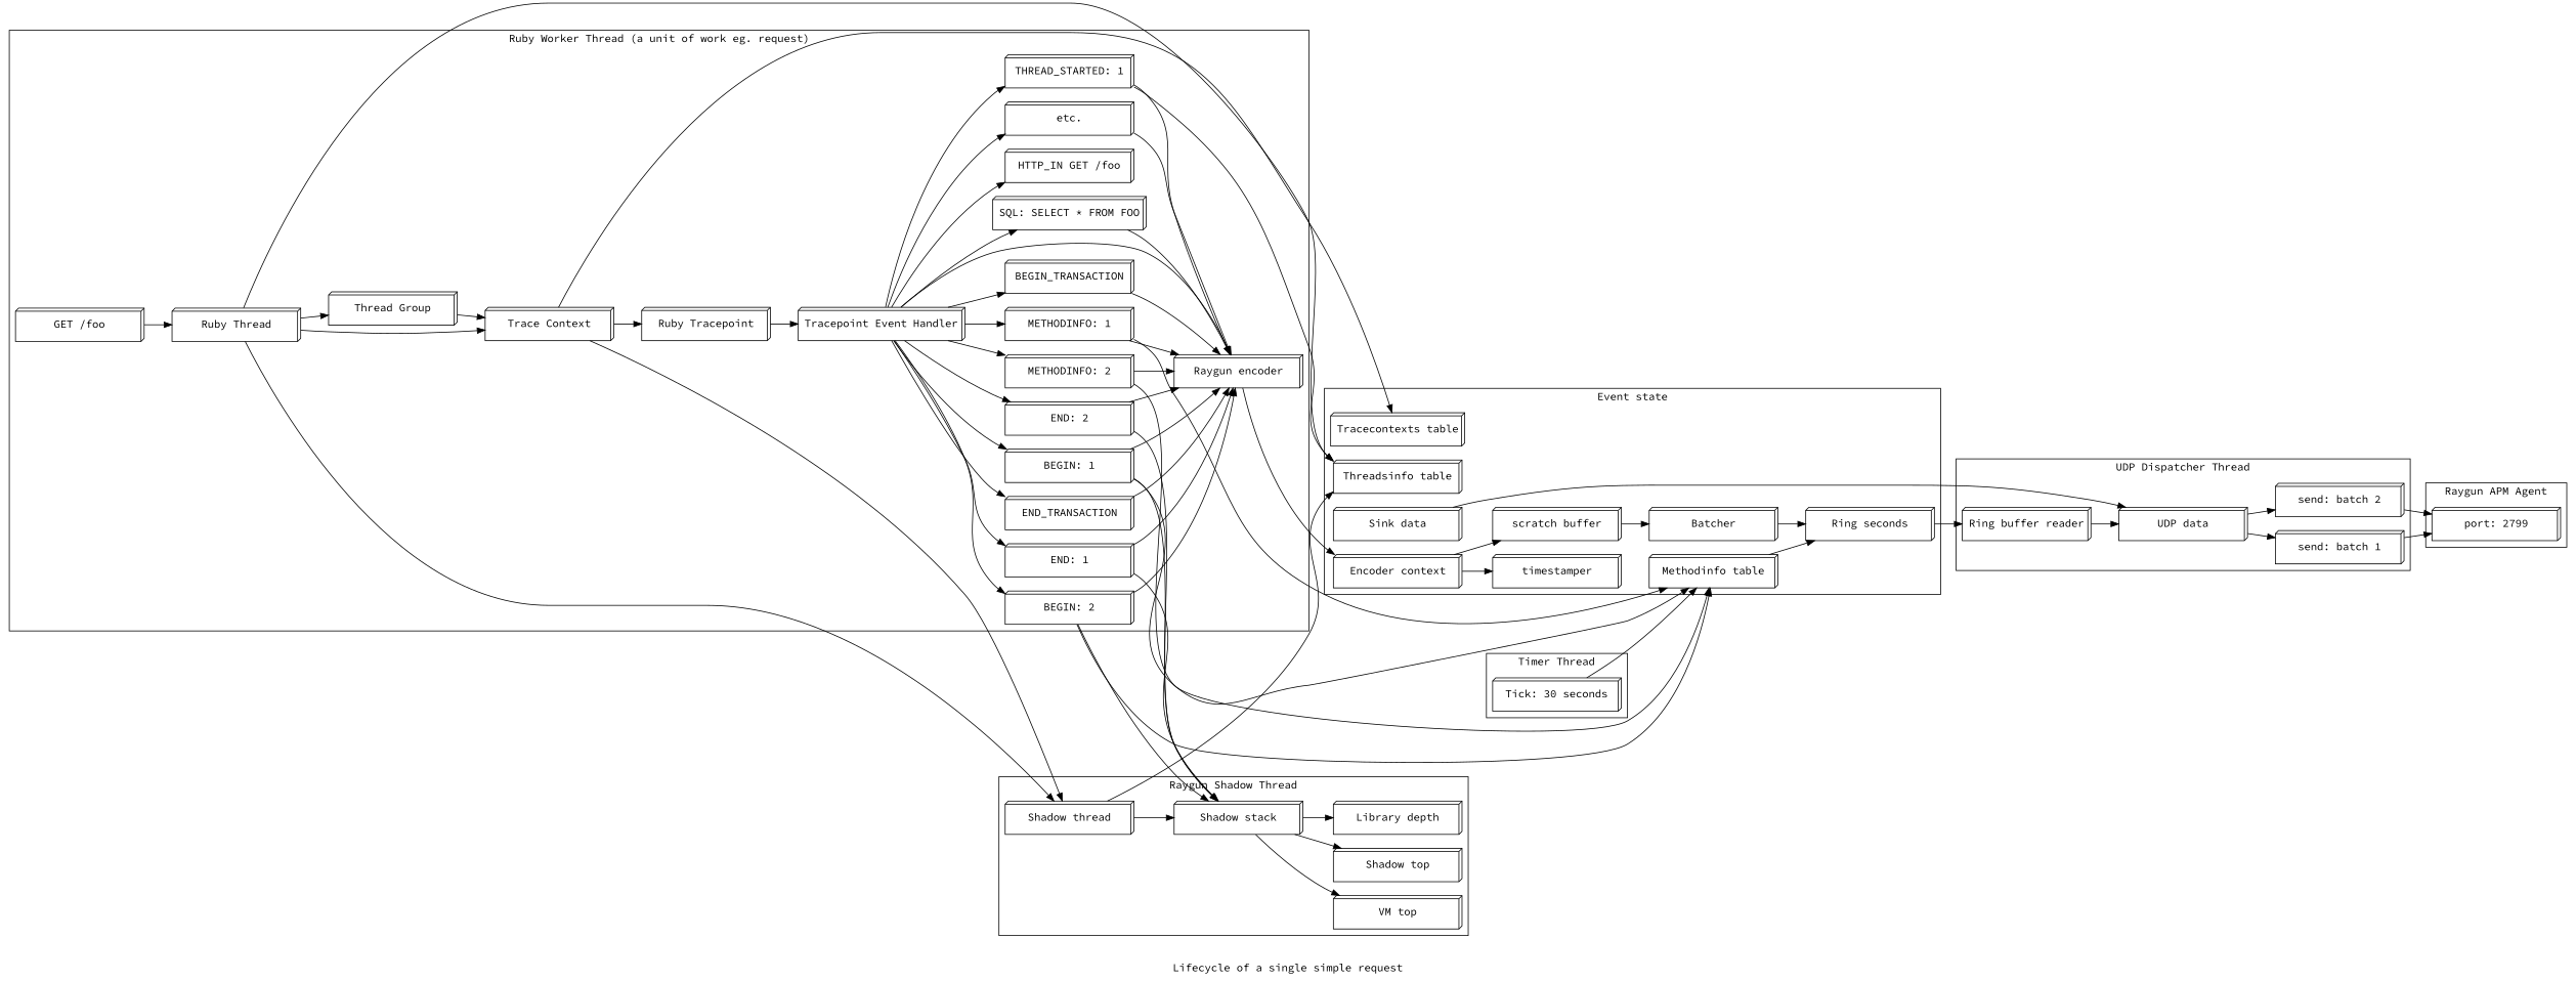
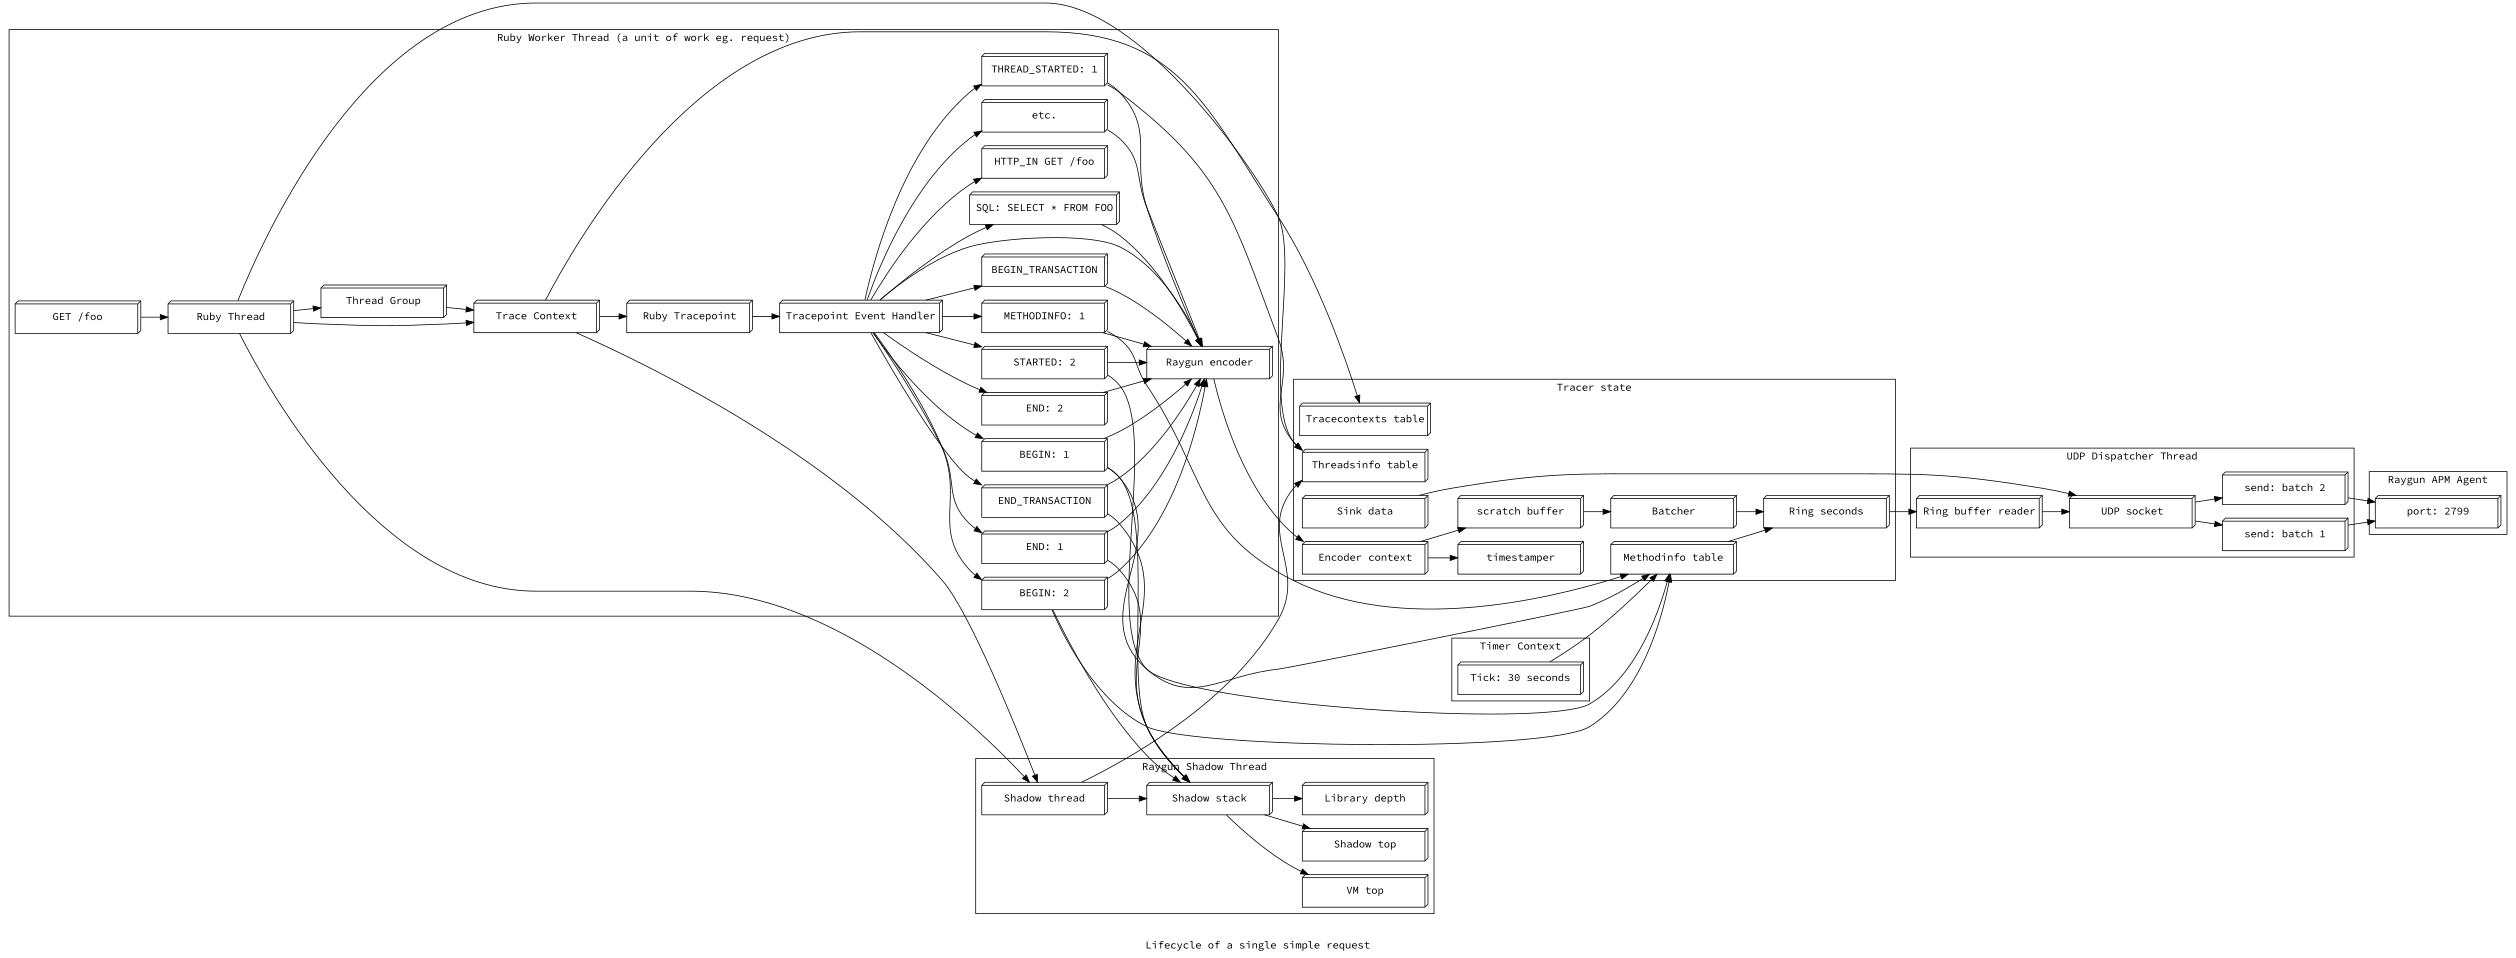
  digraph {
    fontname="Source Code Pro"
    label="Lifecycle of a single simple request"
    rankdir=LR
    node [fontname="Source Code Pro" shape=box3d]
    edge [fontname="Source Code Pro"]
    "GET /foo" [height=0.6 width=2.3]
    "Ruby Thread" [height=0.6 width=2.3]
    "Trace Context" [height=0.6 width=2.3]
    "Thread Group" [height=0.6 width=2.3]
    "Ruby Tracepoint" [height=0.6 width=2.3]
    "Tracepoint Event Handler" [height=0.6 width=2.3]
    BEGIN_TRANSACTION [height=0.6 width=2.3]
    "THREAD_STARTED: 1" [height=0.6 width=2.3]
    "METHODINFO: 1" [height=0.6 width=2.3]
    "BEGIN: 1" [height=0.6 width=2.3]
-   "METHODINFO: 2" [height=0.6 width=2.3]
+   "METHODINFO: 2" [height=0.6 width=2.3 label="STARTED: 2"]
    "BEGIN: 2" [height=0.6 width=2.3]
    "SQL: SELECT * FROM FOO" [height=0.6 width=2.3]
    "etc." [height=0.6 width=2.3]
    "END: 2" [height=0.6 width=2.3]
    "END: 1" [height=0.6 width=2.3]
    "HTTP_IN GET /foo" [height=0.6 width=2.3]
    END_TRANSACTION [height=0.6 width=2.3]
    "Raygun encoder" [height=0.6 width=2.3]
    "Shadow thread" [height=0.6 width=2.3]
    "Shadow stack" [height=0.6 width=2.3]
    "VM top" [height=0.6 width=2.3]
    "Shadow top" [height=0.6 width=2.3]
    "Library depth" [height=0.6 width=2.3]
    "Threadsinfo table" [height=0.6 width=2.3]
    "Tracecontexts table" [height=0.6 width=2.3]
    "Methodinfo table" [height=0.6 width=2.3]
    "Sink data" [height=0.6 width=2.3]
    "Encoder context" [height=0.6 width=2.3]
    timestamper [height=0.6 width=2.3]
    "scratch buffer" [height=0.6 width=2.3]
    Batcher [height=0.6 width=2.3]
    n33 [height=0.6 label="Ring seconds" width=2.3]
-   "UDP socket" [height=0.6 width=2.3 label="UDP data"]
+   "UDP socket" [height=0.6 width=2.3]
    "Ring buffer reader" [height=0.6 width=2.3]
    "send: batch 1" [height=0.6 width=2.3]
    "send: batch 2" [height=0.6 width=2.3]
    "Tick: 30 seconds" [height=0.6 width=2.3]
    "port: 2799" [height=0.6 width=2.3]
    subgraph cluster_1 {
      label="Ruby Worker Thread (a unit of work eg. request)"
      "GET /foo"
      "Ruby Thread"
      "Trace Context"
      "Thread Group"
      "Ruby Tracepoint"
      "Tracepoint Event Handler"
      BEGIN_TRANSACTION
      "THREAD_STARTED: 1"
      "METHODINFO: 1"
      "BEGIN: 1"
      "METHODINFO: 2"
      "BEGIN: 2"
      "SQL: SELECT * FROM FOO"
      "etc."
      "END: 2"
      "END: 1"
      "HTTP_IN GET /foo"
      END_TRANSACTION
      "Raygun encoder"
    }
    subgraph cluster_2 {
      label="HTTP Request"
    }
    subgraph cluster_3 {
      label="Raygun Shadow Thread"
      "Shadow thread"
      "Shadow stack"
      "VM top"
      "Shadow top"
      "Library depth"
    }
    subgraph cluster_4 {
-     label="Event state"
+     label="Tracer state"
      "Threadsinfo table"
      "Tracecontexts table"
      "Methodinfo table"
      "Sink data"
      "Encoder context"
      timestamper
      "scratch buffer"
      Batcher
      n33
    }
    subgraph cluster_5 {
      label="Loosely coupled handoff"
    }
    subgraph cluster_6 {
      label="UDP Dispatcher Thread"
      "UDP socket"
      "Ring buffer reader"
      "send: batch 1"
      "send: batch 2"
    }
    subgraph cluster_7 {
-     label="Timer Thread"
+     label="Timer Context"
      "Tick: 30 seconds"
    }
    subgraph cluster_8 {
      label="Raygun APM Agent"
      "port: 2799"
    }
    "GET /foo" -> "Ruby Thread"
    "Ruby Thread" -> "Trace Context"
    "Ruby Thread" -> "Thread Group"
    "Ruby Thread" -> "Shadow thread"
    "Ruby Thread" -> "Threadsinfo table"
    "Trace Context" -> "Ruby Tracepoint"
    "Trace Context" -> "Shadow thread"
    "Trace Context" -> "Tracecontexts table"
    "Thread Group" -> "Trace Context"
    "Ruby Tracepoint" -> "Tracepoint Event Handler"
    "Tracepoint Event Handler" -> BEGIN_TRANSACTION
    "Tracepoint Event Handler" -> "THREAD_STARTED: 1"
    "Tracepoint Event Handler" -> "METHODINFO: 1"
    "Tracepoint Event Handler" -> "BEGIN: 1"
    "Tracepoint Event Handler" -> "METHODINFO: 2"
    "Tracepoint Event Handler" -> "BEGIN: 2"
    "Tracepoint Event Handler" -> "SQL: SELECT * FROM FOO"
    "Tracepoint Event Handler" -> "etc."
    "Tracepoint Event Handler" -> "END: 2"
    "Tracepoint Event Handler" -> "END: 1"
    "Tracepoint Event Handler" -> "HTTP_IN GET /foo"
    "Tracepoint Event Handler" -> END_TRANSACTION
    "Tracepoint Event Handler" -> "Raygun encoder"
    BEGIN_TRANSACTION -> "Raygun encoder"
    "THREAD_STARTED: 1" -> "Raygun encoder"
    "THREAD_STARTED: 1" -> "Threadsinfo table"
    "METHODINFO: 1" -> "Raygun encoder"
    "METHODINFO: 1" -> "Methodinfo table"
    "BEGIN: 1" -> "Raygun encoder"
    "BEGIN: 1" -> "Shadow stack"
    "BEGIN: 1" -> "Methodinfo table"
    "METHODINFO: 2" -> "Raygun encoder"
    "METHODINFO: 2" -> "Methodinfo table"
    "BEGIN: 2" -> "Raygun encoder"
    "BEGIN: 2" -> "Shadow stack"
    "BEGIN: 2" -> "Methodinfo table"
    "SQL: SELECT * FROM FOO" -> "Raygun encoder"
    "etc." -> "Raygun encoder"
    "END: 2" -> "Raygun encoder"
-   "END: 2" -> "Shadow stack"
+   END_TRANSACTION -> "Shadow stack"
    "END: 1" -> "Raygun encoder"
    "END: 1" -> "Shadow stack"
    END_TRANSACTION -> "Raygun encoder"
    "Raygun encoder" -> "Encoder context"
    "Shadow thread" -> "Shadow stack"
    "Shadow thread" -> "Threadsinfo table"
    "Shadow stack" -> "VM top"
    "Shadow stack" -> "Shadow top"
    "Shadow stack" -> "Library depth"
    "Methodinfo table" -> n33
    "Sink data" -> "UDP socket"
    "Encoder context" -> timestamper
    "Encoder context" -> "scratch buffer"
    "scratch buffer" -> Batcher
    Batcher -> n33
    n33 -> "Ring buffer reader"
    "UDP socket" -> "send: batch 1"
    "UDP socket" -> "send: batch 2"
    "Ring buffer reader" -> "UDP socket"
    "send: batch 1" -> "port: 2799"
    "send: batch 2" -> "port: 2799"
    "Tick: 30 seconds" -> "Methodinfo table"
  }
